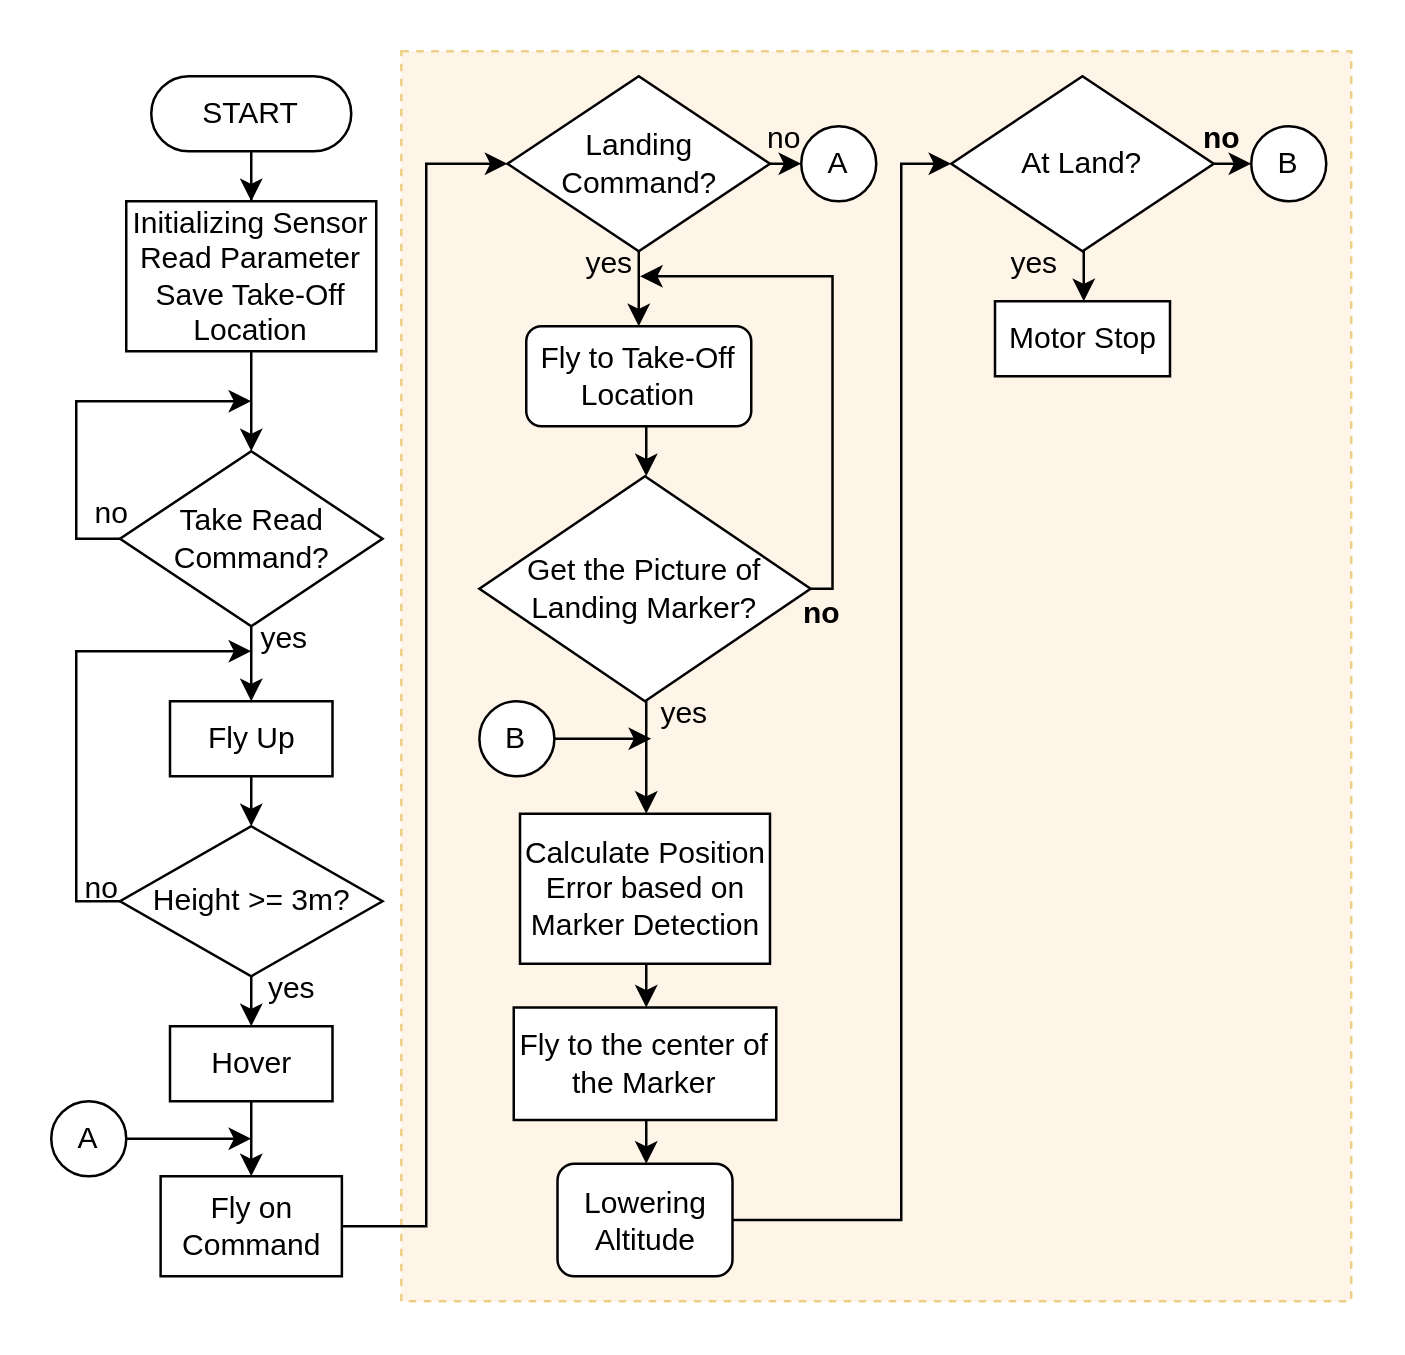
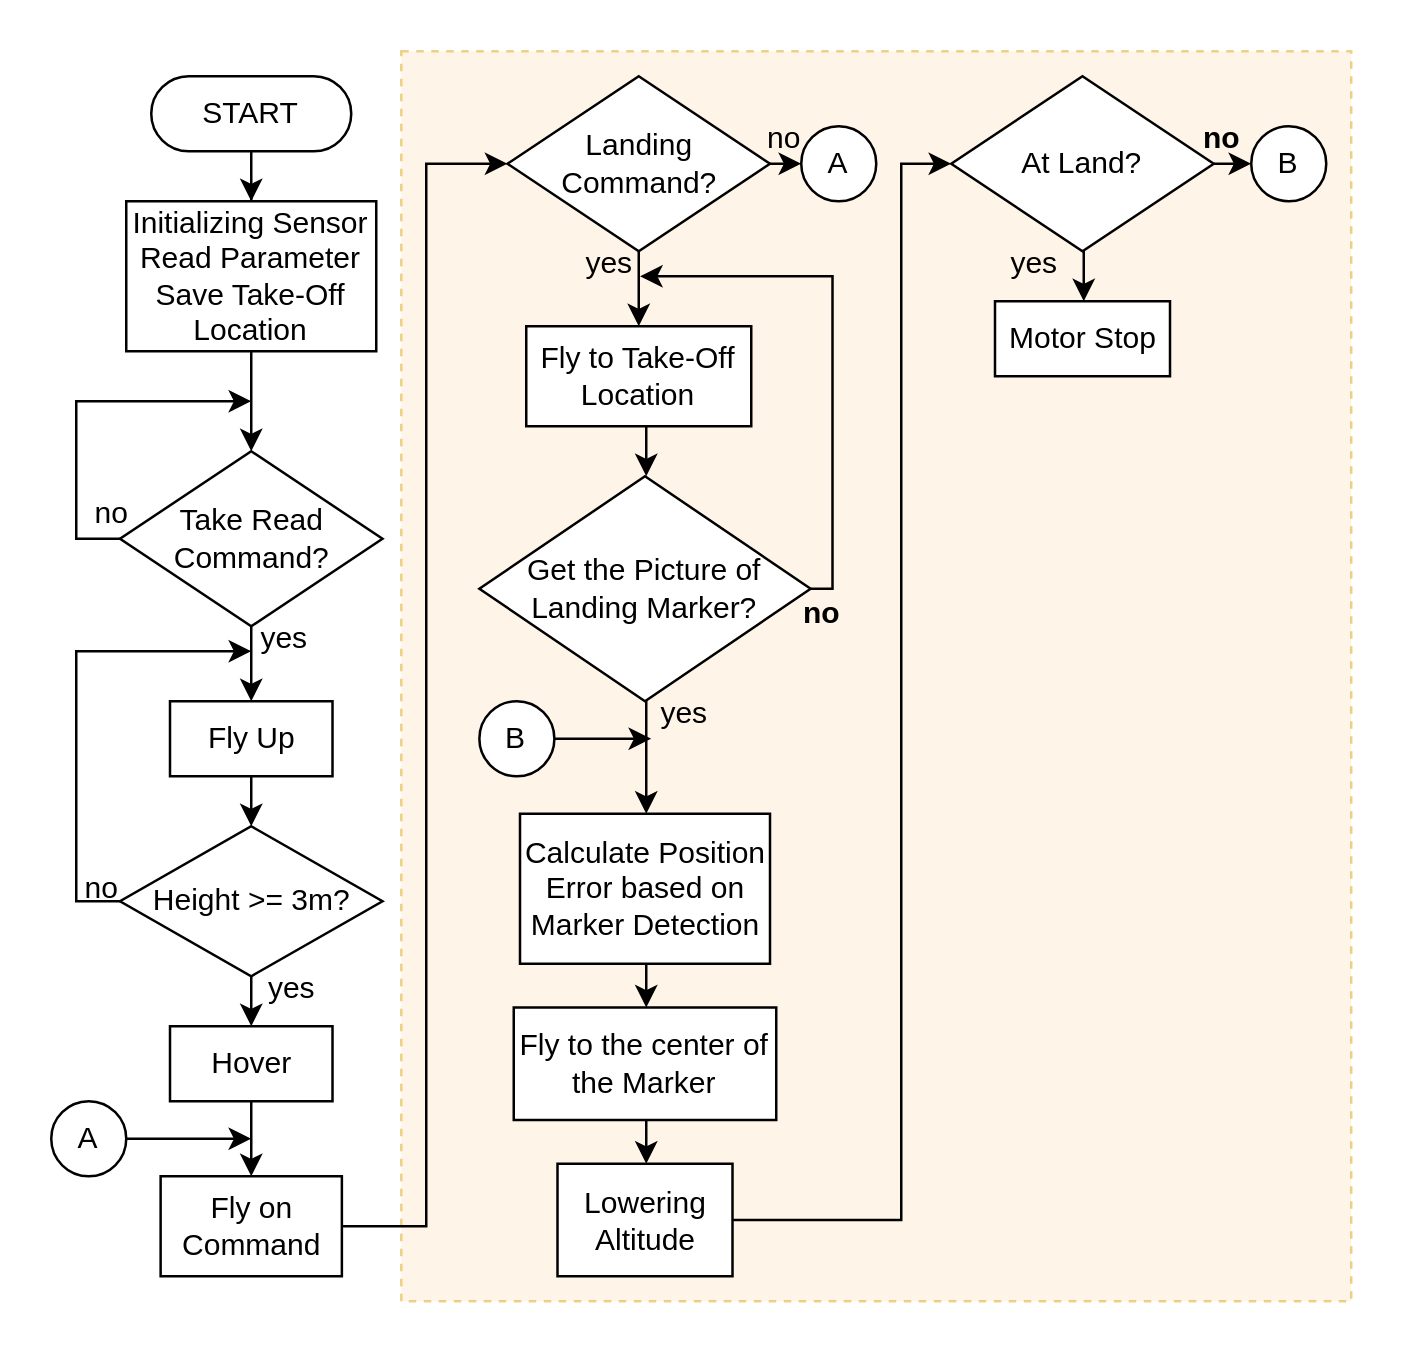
  <mxCell id="0" />
  <mxCell id="1" parent="0" />
  <mxCell id="2" value="" style="rounded=0;whiteSpace=wrap;html=1;fillColor=#ffe6cc;dashed=1;strokeColor=#d79b00;opacity=45;" vertex="1" parent="1"><mxGeometry x="160" y="20" width="380" height="500" as="geometry" /></mxCell>
  <mxCell id="3" style="edgeStyle=orthogonalEdgeStyle;rounded=0;orthogonalLoop=1;jettySize=auto;html=1;entryX=0.5;entryY=0;entryDx=0;entryDy=0;" edge="1" parent="1" source="4" target="6"><mxGeometry relative="1" as="geometry" /></mxCell>
  <mxCell id="4" value="START" style="rounded=1;whiteSpace=wrap;html=1;arcSize=50;" vertex="1" parent="1"><mxGeometry x="60" y="30" width="80" height="30" as="geometry" /></mxCell>
  <mxCell id="5" style="edgeStyle=orthogonalEdgeStyle;rounded=0;orthogonalLoop=1;jettySize=auto;html=1;entryX=0.5;entryY=0;entryDx=0;entryDy=0;" edge="1" parent="1" source="6" target="9"><mxGeometry relative="1" as="geometry" /></mxCell>
  <mxCell id="6" value="Initializing Sensor Read Parameter&lt;br&gt;Save Take-Off Location" style="rounded=0;whiteSpace=wrap;html=1;" vertex="1" parent="1"><mxGeometry x="50" y="80" width="100" height="60" as="geometry" /></mxCell>
  <mxCell id="7" style="edgeStyle=elbowEdgeStyle;rounded=0;orthogonalLoop=1;jettySize=auto;html=1;strokeColor=default;exitX=0;exitY=0.5;exitDx=0;exitDy=0;" edge="1" parent="1" source="9"><mxGeometry relative="1" as="geometry"><mxPoint x="100" y="160" as="targetPoint" /><Array as="points"><mxPoint x="30" y="190" /><mxPoint x="20" y="215" /></Array></mxGeometry></mxCell>
  <mxCell id="8" style="edgeStyle=elbowEdgeStyle;rounded=0;orthogonalLoop=1;jettySize=auto;html=1;entryX=0.5;entryY=0;entryDx=0;entryDy=0;strokeColor=default;" edge="1" parent="1" source="9" target="11"><mxGeometry relative="1" as="geometry" /></mxCell>
  <mxCell id="9" value="Take Read Command?" style="rhombus;whiteSpace=wrap;html=1;" vertex="1" parent="1"><mxGeometry x="47.5" y="180" width="105" height="70" as="geometry" /></mxCell>
  <mxCell id="10" style="edgeStyle=elbowEdgeStyle;rounded=0;orthogonalLoop=1;jettySize=auto;html=1;entryX=0.5;entryY=0;entryDx=0;entryDy=0;strokeColor=default;" edge="1" parent="1" source="11" target="14"><mxGeometry relative="1" as="geometry" /></mxCell>
  <mxCell id="11" value="Fly Up" style="rounded=0;whiteSpace=wrap;html=1;" vertex="1" parent="1"><mxGeometry x="67.5" y="280" width="65" height="30" as="geometry" /></mxCell>
  <mxCell id="12" style="edgeStyle=elbowEdgeStyle;rounded=0;orthogonalLoop=1;jettySize=auto;html=1;strokeColor=default;" edge="1" parent="1" source="14"><mxGeometry relative="1" as="geometry"><mxPoint x="100" y="260" as="targetPoint" /><Array as="points"><mxPoint x="30" y="310" /></Array></mxGeometry></mxCell>
  <mxCell id="13" style="edgeStyle=elbowEdgeStyle;rounded=0;orthogonalLoop=1;jettySize=auto;html=1;entryX=0.5;entryY=0;entryDx=0;entryDy=0;strokeColor=default;" edge="1" parent="1" source="14" target="16"><mxGeometry relative="1" as="geometry" /></mxCell>
  <mxCell id="14" value="Height &amp;gt;= 3m?" style="rhombus;whiteSpace=wrap;html=1;" vertex="1" parent="1"><mxGeometry x="47.5" y="330" width="105" height="60" as="geometry" /></mxCell>
  <mxCell id="15" style="edgeStyle=elbowEdgeStyle;rounded=0;orthogonalLoop=1;jettySize=auto;html=1;entryX=0.5;entryY=0;entryDx=0;entryDy=0;strokeColor=default;" edge="1" parent="1" source="16" target="18"><mxGeometry relative="1" as="geometry" /></mxCell>
  <mxCell id="16" value="Hover" style="rounded=0;whiteSpace=wrap;html=1;" vertex="1" parent="1"><mxGeometry x="67.5" y="410" width="65" height="30" as="geometry" /></mxCell>
  <mxCell id="17" style="edgeStyle=elbowEdgeStyle;rounded=0;orthogonalLoop=1;jettySize=auto;html=1;entryX=0;entryY=0.5;entryDx=0;entryDy=0;strokeColor=default;" edge="1" parent="1" source="18" target="21"><mxGeometry relative="1" as="geometry"><Array as="points"><mxPoint x="170" y="260" /><mxPoint x="160" y="180" /><mxPoint x="180" y="240" /></Array></mxGeometry></mxCell>
  <mxCell id="18" value="Fly on Command" style="rounded=0;whiteSpace=wrap;html=1;" vertex="1" parent="1"><mxGeometry x="63.75" y="470" width="72.5" height="40" as="geometry" /></mxCell>
  <mxCell id="19" style="edgeStyle=elbowEdgeStyle;rounded=0;orthogonalLoop=1;jettySize=auto;html=1;entryX=0.5;entryY=0;entryDx=0;entryDy=0;strokeColor=default;" edge="1" parent="1" source="21" target="23"><mxGeometry relative="1" as="geometry" /></mxCell>
  <mxCell id="20" style="edgeStyle=elbowEdgeStyle;rounded=0;orthogonalLoop=1;jettySize=auto;html=1;entryX=0;entryY=0.5;entryDx=0;entryDy=0;strokeColor=default;" edge="1" parent="1" source="21" target="30"><mxGeometry relative="1" as="geometry" /></mxCell>
  <mxCell id="21" value="Landing Command?" style="rhombus;whiteSpace=wrap;html=1;" vertex="1" parent="1"><mxGeometry x="202.5" y="30" width="105" height="70" as="geometry" /></mxCell>
  <mxCell id="22" style="edgeStyle=elbowEdgeStyle;rounded=0;orthogonalLoop=1;jettySize=auto;html=1;entryX=0.5;entryY=0;entryDx=0;entryDy=0;strokeColor=default;" edge="1" parent="1" source="23" target="26"><mxGeometry relative="1" as="geometry" /></mxCell>
- <mxCell id="23" value="Fly to Take-Off Location" style="whiteSpace=wrap;html=1;rounded=1;" vertex="1" parent="1"><mxGeometry x="210" y="130" width="90" height="40" as="geometry" /></mxCell>
+ <mxCell id="23" value="Fly to Take-Off Location" style="rounded=0;whiteSpace=wrap;html=1;" vertex="1" parent="1"><mxGeometry x="210" y="130" width="90" height="40" as="geometry" /></mxCell>
  <mxCell id="24" style="edgeStyle=elbowEdgeStyle;rounded=0;orthogonalLoop=1;jettySize=auto;html=1;strokeColor=default;" edge="1" parent="1" source="26"><mxGeometry relative="1" as="geometry"><mxPoint x="255.5" y="110" as="targetPoint" /><Array as="points"><mxPoint x="332.5" y="170" /></Array></mxGeometry></mxCell>
  <mxCell id="25" style="edgeStyle=elbowEdgeStyle;rounded=0;orthogonalLoop=1;jettySize=auto;html=1;entryX=0.5;entryY=0;entryDx=0;entryDy=0;strokeColor=default;" edge="1" parent="1" source="26" target="38"><mxGeometry relative="1" as="geometry" /></mxCell>
  <mxCell id="26" value="Get the Picture of Landing Marker?" style="rhombus;whiteSpace=wrap;html=1;" vertex="1" parent="1"><mxGeometry x="191.25" y="190" width="132.5" height="90" as="geometry" /></mxCell>
  <mxCell id="27" value="yes" style="text;html=1;align=center;verticalAlign=middle;resizable=0;points=[];autosize=1;strokeColor=none;fillColor=none;" vertex="1" parent="1"><mxGeometry x="92.5" y="240" width="40" height="30" as="geometry" /></mxCell>
  <mxCell id="28" value="yes" style="text;html=1;align=center;verticalAlign=middle;resizable=0;points=[];autosize=1;strokeColor=none;fillColor=none;" vertex="1" parent="1"><mxGeometry x="96.25" y="380" width="40" height="30" as="geometry" /></mxCell>
  <mxCell id="29" value="yes" style="text;html=1;align=center;verticalAlign=middle;resizable=0;points=[];autosize=1;strokeColor=none;fillColor=none;" vertex="1" parent="1"><mxGeometry x="222.5" y="90" width="40" height="30" as="geometry" /></mxCell>
  <mxCell id="30" value="A" style="ellipse;whiteSpace=wrap;html=1;aspect=fixed;" vertex="1" parent="1"><mxGeometry x="320" y="50" width="30" height="30" as="geometry" /></mxCell>
  <mxCell id="31" style="edgeStyle=elbowEdgeStyle;rounded=0;orthogonalLoop=1;jettySize=auto;html=1;strokeColor=default;" edge="1" parent="1" source="32"><mxGeometry relative="1" as="geometry"><mxPoint x="100" y="455" as="targetPoint" /></mxGeometry></mxCell>
  <mxCell id="32" value="A" style="ellipse;whiteSpace=wrap;html=1;aspect=fixed;" vertex="1" parent="1"><mxGeometry x="20" y="440" width="30" height="30" as="geometry" /></mxCell>
  <mxCell id="33" value="no" style="text;html=1;align=center;verticalAlign=middle;resizable=0;points=[];autosize=1;strokeColor=none;fillColor=none;" vertex="1" parent="1"><mxGeometry x="23.75" y="190" width="40" height="30" as="geometry" /></mxCell>
  <mxCell id="34" value="no" style="text;html=1;align=center;verticalAlign=middle;resizable=0;points=[];autosize=1;strokeColor=none;fillColor=none;" vertex="1" parent="1"><mxGeometry x="20" y="340" width="40" height="30" as="geometry" /></mxCell>
  <mxCell id="35" value="no" style="text;html=1;align=center;verticalAlign=middle;resizable=0;points=[];autosize=1;strokeColor=none;fillColor=none;" vertex="1" parent="1"><mxGeometry x="292.5" y="40" width="40" height="30" as="geometry" /></mxCell>
  <mxCell id="36" value="no" style="text;html=1;align=center;verticalAlign=middle;resizable=0;points=[];autosize=1;strokeColor=none;fillColor=none;fontStyle=1" vertex="1" parent="1"><mxGeometry x="307.5" y="230" width="40" height="30" as="geometry" /></mxCell>
  <mxCell id="37" style="edgeStyle=elbowEdgeStyle;rounded=0;orthogonalLoop=1;jettySize=auto;html=1;entryX=0.5;entryY=0;entryDx=0;entryDy=0;strokeColor=default;" edge="1" parent="1" source="38" target="40"><mxGeometry relative="1" as="geometry" /></mxCell>
  <mxCell id="38" value="Calculate Position Error based on Marker Detection" style="rounded=0;whiteSpace=wrap;html=1;" vertex="1" parent="1"><mxGeometry x="207.5" y="325" width="100" height="60" as="geometry" /></mxCell>
  <mxCell id="39" style="edgeStyle=elbowEdgeStyle;rounded=0;orthogonalLoop=1;jettySize=auto;html=1;entryX=0.5;entryY=0;entryDx=0;entryDy=0;strokeColor=default;" edge="1" parent="1" source="40" target="42"><mxGeometry relative="1" as="geometry" /></mxCell>
  <mxCell id="40" value="Fly to the center of the Marker" style="rounded=0;whiteSpace=wrap;html=1;" vertex="1" parent="1"><mxGeometry x="205" y="402.5" width="105" height="45" as="geometry" /></mxCell>
  <mxCell id="41" style="edgeStyle=elbowEdgeStyle;rounded=0;orthogonalLoop=1;jettySize=auto;html=1;entryX=0;entryY=0.5;entryDx=0;entryDy=0;strokeColor=default;" edge="1" parent="1" source="42" target="45"><mxGeometry relative="1" as="geometry"><Array as="points"><mxPoint x="360" y="210" /><mxPoint x="350" y="270" /></Array></mxGeometry></mxCell>
- <mxCell id="42" value="Lowering Altitude" style="whiteSpace=wrap;html=1;rounded=1;" vertex="1" parent="1"><mxGeometry x="222.5" y="465" width="70" height="45" as="geometry" /></mxCell>
+ <mxCell id="42" value="Lowering Altitude" style="rounded=0;whiteSpace=wrap;html=1;" vertex="1" parent="1"><mxGeometry x="222.5" y="465" width="70" height="45" as="geometry" /></mxCell>
  <mxCell id="43" style="edgeStyle=elbowEdgeStyle;rounded=0;orthogonalLoop=1;jettySize=auto;html=1;entryX=0;entryY=0.5;entryDx=0;entryDy=0;strokeColor=default;" edge="1" parent="1" source="45" target="46"><mxGeometry relative="1" as="geometry" /></mxCell>
  <mxCell id="44" style="edgeStyle=elbowEdgeStyle;rounded=0;orthogonalLoop=1;jettySize=auto;html=1;entryX=0.5;entryY=0;entryDx=0;entryDy=0;strokeColor=default;" edge="1" parent="1" source="45" target="49"><mxGeometry relative="1" as="geometry" /></mxCell>
  <mxCell id="45" value="At Land?" style="rhombus;whiteSpace=wrap;html=1;" vertex="1" parent="1"><mxGeometry x="380" y="30" width="105" height="70" as="geometry" /></mxCell>
  <mxCell id="46" value="B" style="ellipse;whiteSpace=wrap;html=1;aspect=fixed;" vertex="1" parent="1"><mxGeometry x="500" y="50" width="30" height="30" as="geometry" /></mxCell>
  <mxCell id="47" style="edgeStyle=elbowEdgeStyle;rounded=0;orthogonalLoop=1;jettySize=auto;html=1;strokeColor=default;" edge="1" parent="1" source="48"><mxGeometry relative="1" as="geometry"><mxPoint x="260" y="295" as="targetPoint" /></mxGeometry></mxCell>
  <mxCell id="48" value="B" style="ellipse;whiteSpace=wrap;html=1;aspect=fixed;" vertex="1" parent="1"><mxGeometry x="191.25" y="280" width="30" height="30" as="geometry" /></mxCell>
  <mxCell id="49" value="Motor Stop" style="rounded=0;whiteSpace=wrap;html=1;" vertex="1" parent="1"><mxGeometry x="397.5" y="120" width="70" height="30" as="geometry" /></mxCell>
  <mxCell id="50" value="yes" style="text;html=1;align=center;verticalAlign=middle;resizable=0;points=[];autosize=1;strokeColor=none;fillColor=none;" vertex="1" parent="1"><mxGeometry x="252.5" y="270" width="40" height="30" as="geometry" /></mxCell>
  <mxCell id="51" value="yes" style="text;html=1;align=center;verticalAlign=middle;resizable=0;points=[];autosize=1;strokeColor=none;fillColor=none;" vertex="1" parent="1"><mxGeometry x="392.5" y="90" width="40" height="30" as="geometry" /></mxCell>
  <mxCell id="52" value="no" style="text;html=1;align=center;verticalAlign=middle;resizable=0;points=[];autosize=1;strokeColor=none;fillColor=none;fontStyle=1" vertex="1" parent="1"><mxGeometry x="467.5" y="40" width="40" height="30" as="geometry" /></mxCell>
